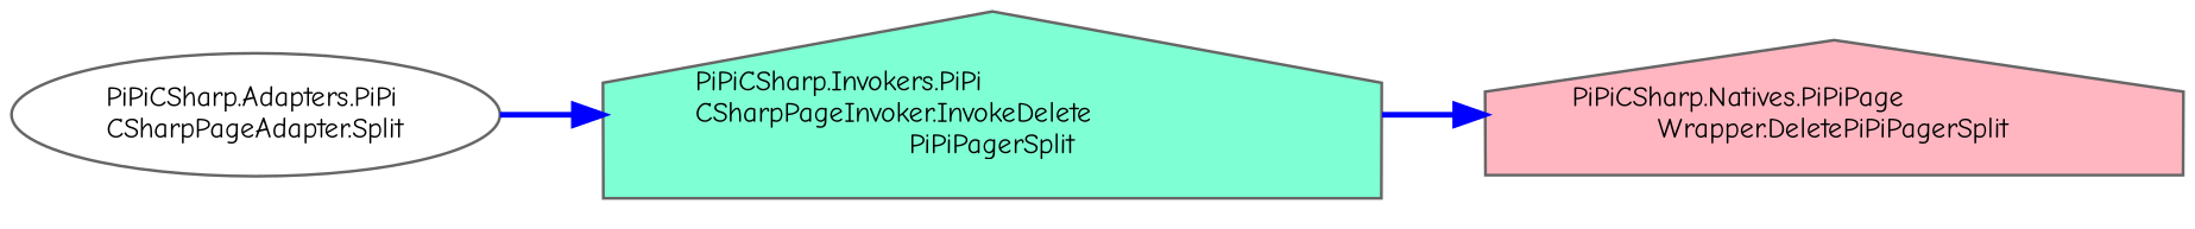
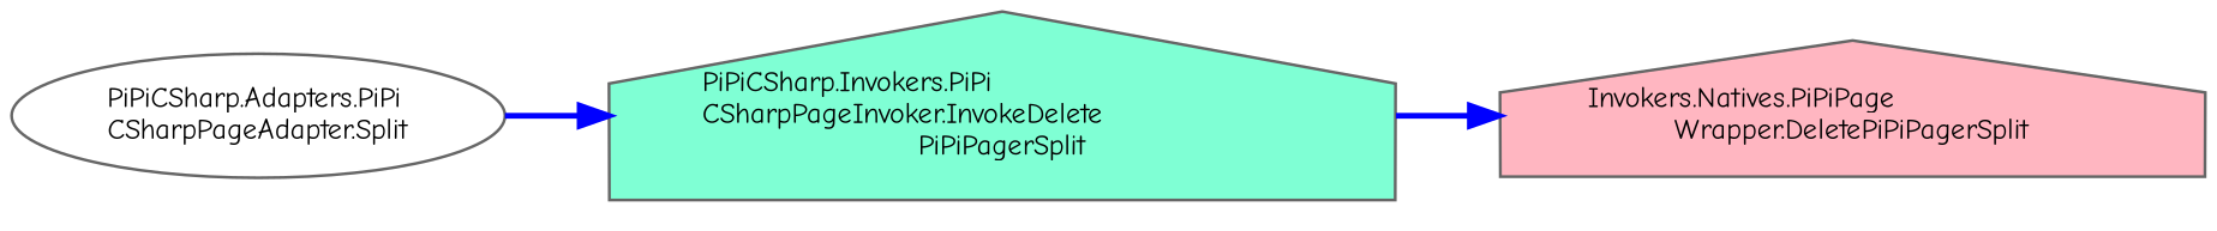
  digraph {
    rankdir=RL
    fontname="Comic Neue"
    node [color=grey40 fontname="Comic Neue" fontsize=10 shape=house style=filled]
    edge [color=blue dir=back fontname="Comic Neue" fontsize=10 labelfontname=Helvetica labelfontsize=10 style=bold]
-   n1 [color=gray40 fillcolor=lightpink fontcolor=black height=0.2 label="PiPiCSharp.Natives.PiPiPage\lWrapper.DeletePiPiPagerSplit" width=0.4]
+   n1 [color=gray40 fillcolor=lightpink fontcolor=black height=0.2 label="Invokers.Natives.PiPiPage\lWrapper.DeletePiPiPagerSplit" width=0.4]
    n2 [fillcolor=aquamarine height=0.2 label="PiPiCSharp.Invokers.PiPi\lCSharpPageInvoker.InvokeDelete\lPiPiPagerSplit" width=0.4]
    n3 [fillcolor=white height=0.2 label="PiPiCSharp.Adapters.PiPi\lCSharpPageAdapter.Split" shape=ellipse width=0.4]
    n1 -> n2
    n2 -> n3
  }
